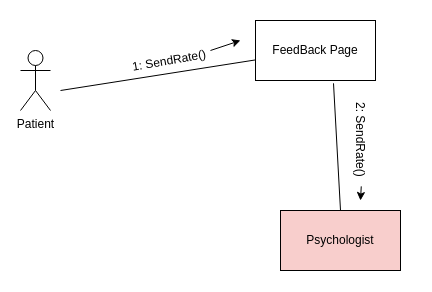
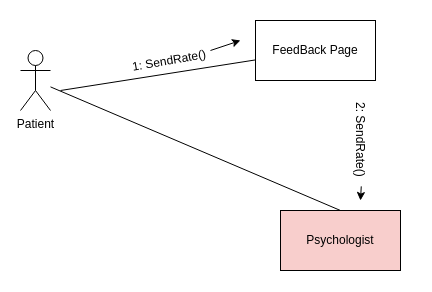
  <mxCell id="0" />
  <mxCell id="1" parent="0" />
  <mxCell id="2" value="Patient" style="shape=umlActor;verticalLabelPosition=bottom;labelBackgroundColor=#ffffff;verticalAlign=top;html=1;outlineConnect=0;" vertex="1" parent="1"><mxGeometry x="20" y="50" width="30" height="60" as="geometry" /></mxCell>
  <mxCell id="3" value="FeedBack Page" style="rounded=0;whiteSpace=wrap;html=1;" vertex="1" parent="1"><mxGeometry x="255" y="20" width="120" height="60" as="geometry" /></mxCell>
  <mxCell id="4" value="Psychologist" style="rounded=0;whiteSpace=wrap;html=1;fillColor=#f8cecc;" vertex="1" parent="1"><mxGeometry x="280" y="210" width="120" height="60" as="geometry" /></mxCell>
  <mxCell id="5" value="" style="endArrow=none;html=1;" edge="1" parent="1" target="3"><mxGeometry width="50" height="50" relative="1" as="geometry"><mxPoint x="60" y="90" as="sourcePoint" /><mxPoint x="70" y="290" as="targetPoint" /></mxGeometry></mxCell>
  <mxCell id="6" value="1: SendRate()" style="text;html=1;rotation=-10;" vertex="1" parent="1"><mxGeometry x="130" y="45" width="90" height="30" as="geometry" /></mxCell>
  <mxCell id="7" value="" style="endArrow=classic;html=1;exitX=0.902;exitY=0.374;exitDx=0;exitDy=0;exitPerimeter=0;" edge="1" parent="1" source="6"><mxGeometry width="50" height="50" relative="1" as="geometry"><mxPoint x="210" y="80" as="sourcePoint" /><mxPoint x="240" y="40" as="targetPoint" /></mxGeometry></mxCell>
- <mxCell id="8" value="" style="endArrow=none;html=1;entryX=0.65;entryY=1.047;entryDx=0;entryDy=0;entryPerimeter=0;exitX=0.5;exitY=0;exitDx=0;exitDy=0;" edge="1" parent="1" source="4" target="3"><mxGeometry width="50" height="50" relative="1" as="geometry"><mxPoint x="20" y="340" as="sourcePoint" /><mxPoint x="70" y="290" as="targetPoint" /></mxGeometry></mxCell>
+ <mxCell id="8" value="" style="endArrow=none;html=1;exitX=0.5;exitY=0;exitDx=0;exitDy=0;" edge="1" parent="1" source="4" target="2"><mxGeometry width="50" height="50" relative="1" as="geometry"><mxPoint x="20" y="340" as="sourcePoint" /><mxPoint x="70" y="290" as="targetPoint" /></mxGeometry></mxCell>
  <mxCell id="9" value="&lt;span&gt;2: SendRate()&lt;/span&gt;" style="text;html=1;resizable=0;points=[];autosize=1;align=left;verticalAlign=top;spacingTop=-4;rotation=90;" vertex="1" parent="1"><mxGeometry x="320" y="140" width="90" height="10" as="geometry" /></mxCell>
  <mxCell id="10" value="" style="endArrow=classic;html=1;exitX=0.954;exitY=0.924;exitDx=0;exitDy=0;exitPerimeter=0;" edge="1" parent="1" source="9"><mxGeometry width="50" height="50" relative="1" as="geometry"><mxPoint x="20" y="340" as="sourcePoint" /><mxPoint x="360" y="200" as="targetPoint" /></mxGeometry></mxCell>
